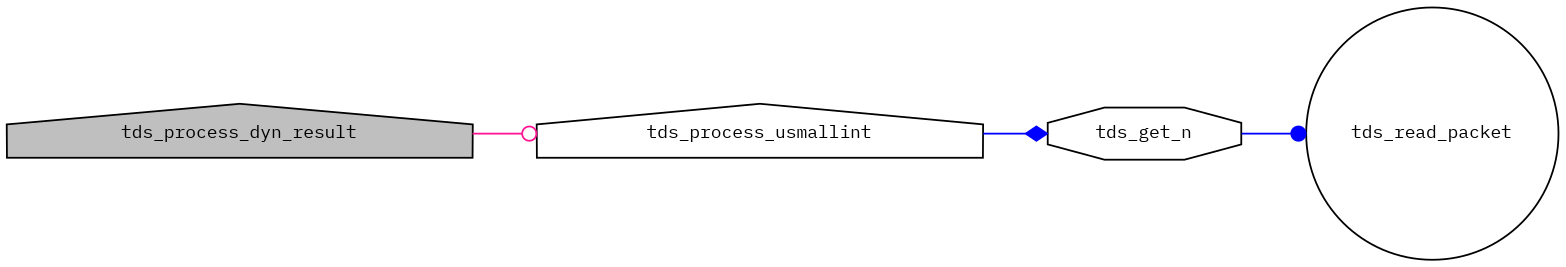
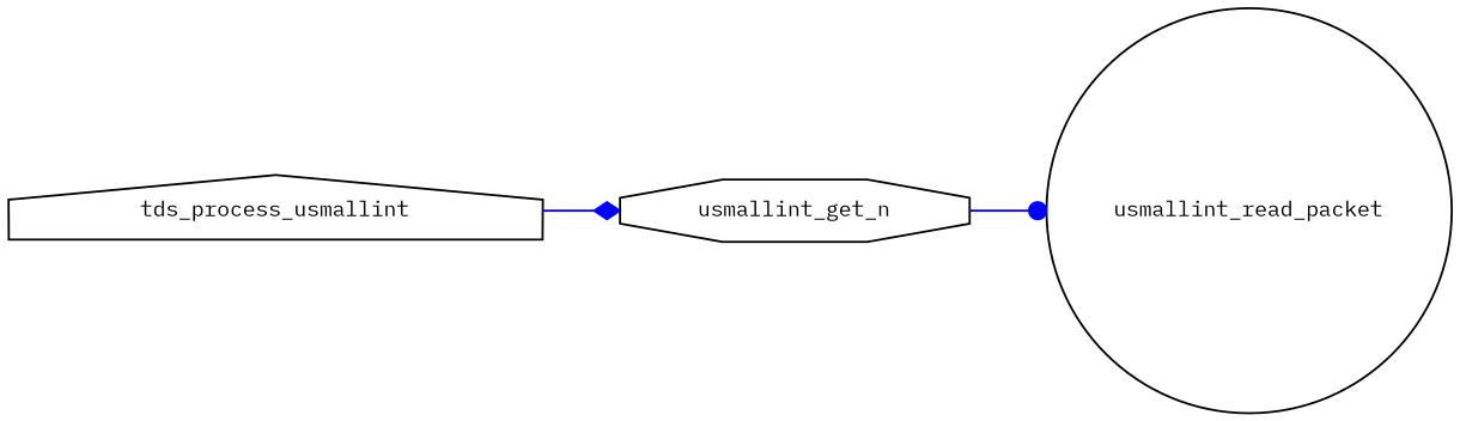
  digraph {
    fontname="IBM Plex Mono"
    rankdir=LR
    node [color=black fillcolor=white fontname="IBM Plex Mono" fontsize=10 shape=house style=filled]
    edge [color=blue fontname="IBM Plex Mono" fontsize=10 labelfontname=Helvetica labelfontsize=10 style=solid]
-   n1 [fillcolor=grey75 fontcolor=black height=0.2 label=tds_process_dyn_result width=0.4]
    n2 [height=0.2 label=tds_process_usmallint width=0.4]
-   n3 [height=0.2 label=tds_get_n shape=octagon width=0.4]
-   n4 [height=0.2 label=tds_read_packet shape=circle width=0.4]
-   n1 -> n2 [arrowhead=odot color=deeppink]
+   n3 [height=0.2 label=usmallint_get_n shape=octagon width=0.4]
+   n4 [height=0.2 label=usmallint_read_packet shape=circle width=0.4]
    n2 -> n3 [arrowhead=diamond]
    n3 -> n4 [arrowhead=dot]
  }
